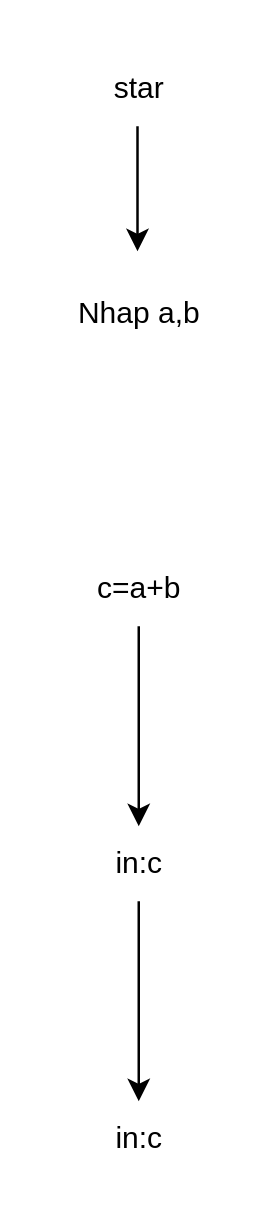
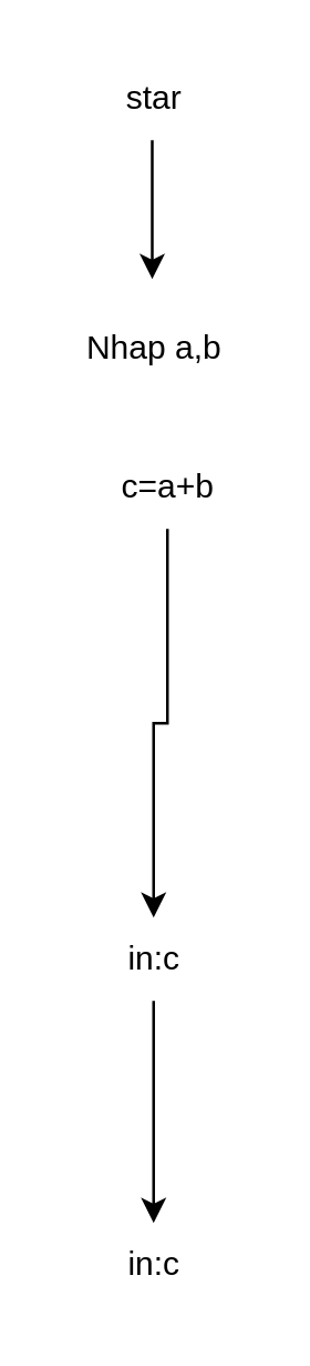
  <mxCell id="0" />
  <mxCell id="1" parent="0" />
  <mxCell id="2" value="star" style="text;html=1;align=center;verticalAlign=middle;resizable=0;points=[];autosize=1;strokeColor=none;fillColor=none;" parent="1" vertex="1"><mxGeometry x="35" y="20" width="40" height="30" as="geometry" /></mxCell>
  <mxCell id="3" value="" style="edgeStyle=none;orthogonalLoop=1;jettySize=auto;html=1;rounded=0;" parent="1" edge="1"><mxGeometry width="100" relative="1" as="geometry"><mxPoint x="54.5" y="50" as="sourcePoint" /><mxPoint x="54.5" y="100" as="targetPoint" /><Array as="points" /></mxGeometry></mxCell>
  <mxCell id="4" value="Nhap a,b" style="text;html=1;align=center;verticalAlign=middle;resizable=0;points=[];autosize=1;strokeColor=none;fillColor=none;" parent="1" vertex="1"><mxGeometry x="20" y="110" width="70" height="30" as="geometry" /></mxCell>
  <mxCell id="5" value="" style="edgeStyle=orthogonalEdgeStyle;rounded=0;orthogonalLoop=1;jettySize=auto;html=1;" parent="1" source="6" target="8" edge="1"><mxGeometry relative="1" as="geometry" /></mxCell>
- <mxCell id="6" value="c=a+b" style="text;html=1;align=center;verticalAlign=middle;resizable=0;points=[];autosize=1;strokeColor=none;fillColor=none;" parent="1" vertex="1"><mxGeometry x="25" y="220" width="60" height="30" as="geometry" /></mxCell>
+ <mxCell id="6" value="c=a+b" style="text;html=1;align=center;verticalAlign=middle;resizable=0;points=[];autosize=1;strokeColor=none;fillColor=none;" parent="1" vertex="1"><mxGeometry x="30" y="160" width="60" height="30" as="geometry" /></mxCell>
  <mxCell id="7" value="" style="edgeStyle=orthogonalEdgeStyle;rounded=0;orthogonalLoop=1;jettySize=auto;html=1;" edge="1" parent="1" source="8" target="9"><mxGeometry relative="1" as="geometry" /></mxCell>
  <mxCell id="8" value="in:c" style="text;html=1;align=center;verticalAlign=middle;resizable=0;points=[];autosize=1;strokeColor=none;fillColor=none;" parent="1" vertex="1"><mxGeometry x="35" y="330" width="40" height="30" as="geometry" /></mxCell>
  <mxCell id="9" value="in:c" style="text;html=1;align=center;verticalAlign=middle;resizable=0;points=[];autosize=1;strokeColor=none;fillColor=none;" vertex="1" parent="1"><mxGeometry x="35" y="440" width="40" height="30" as="geometry" /></mxCell>
